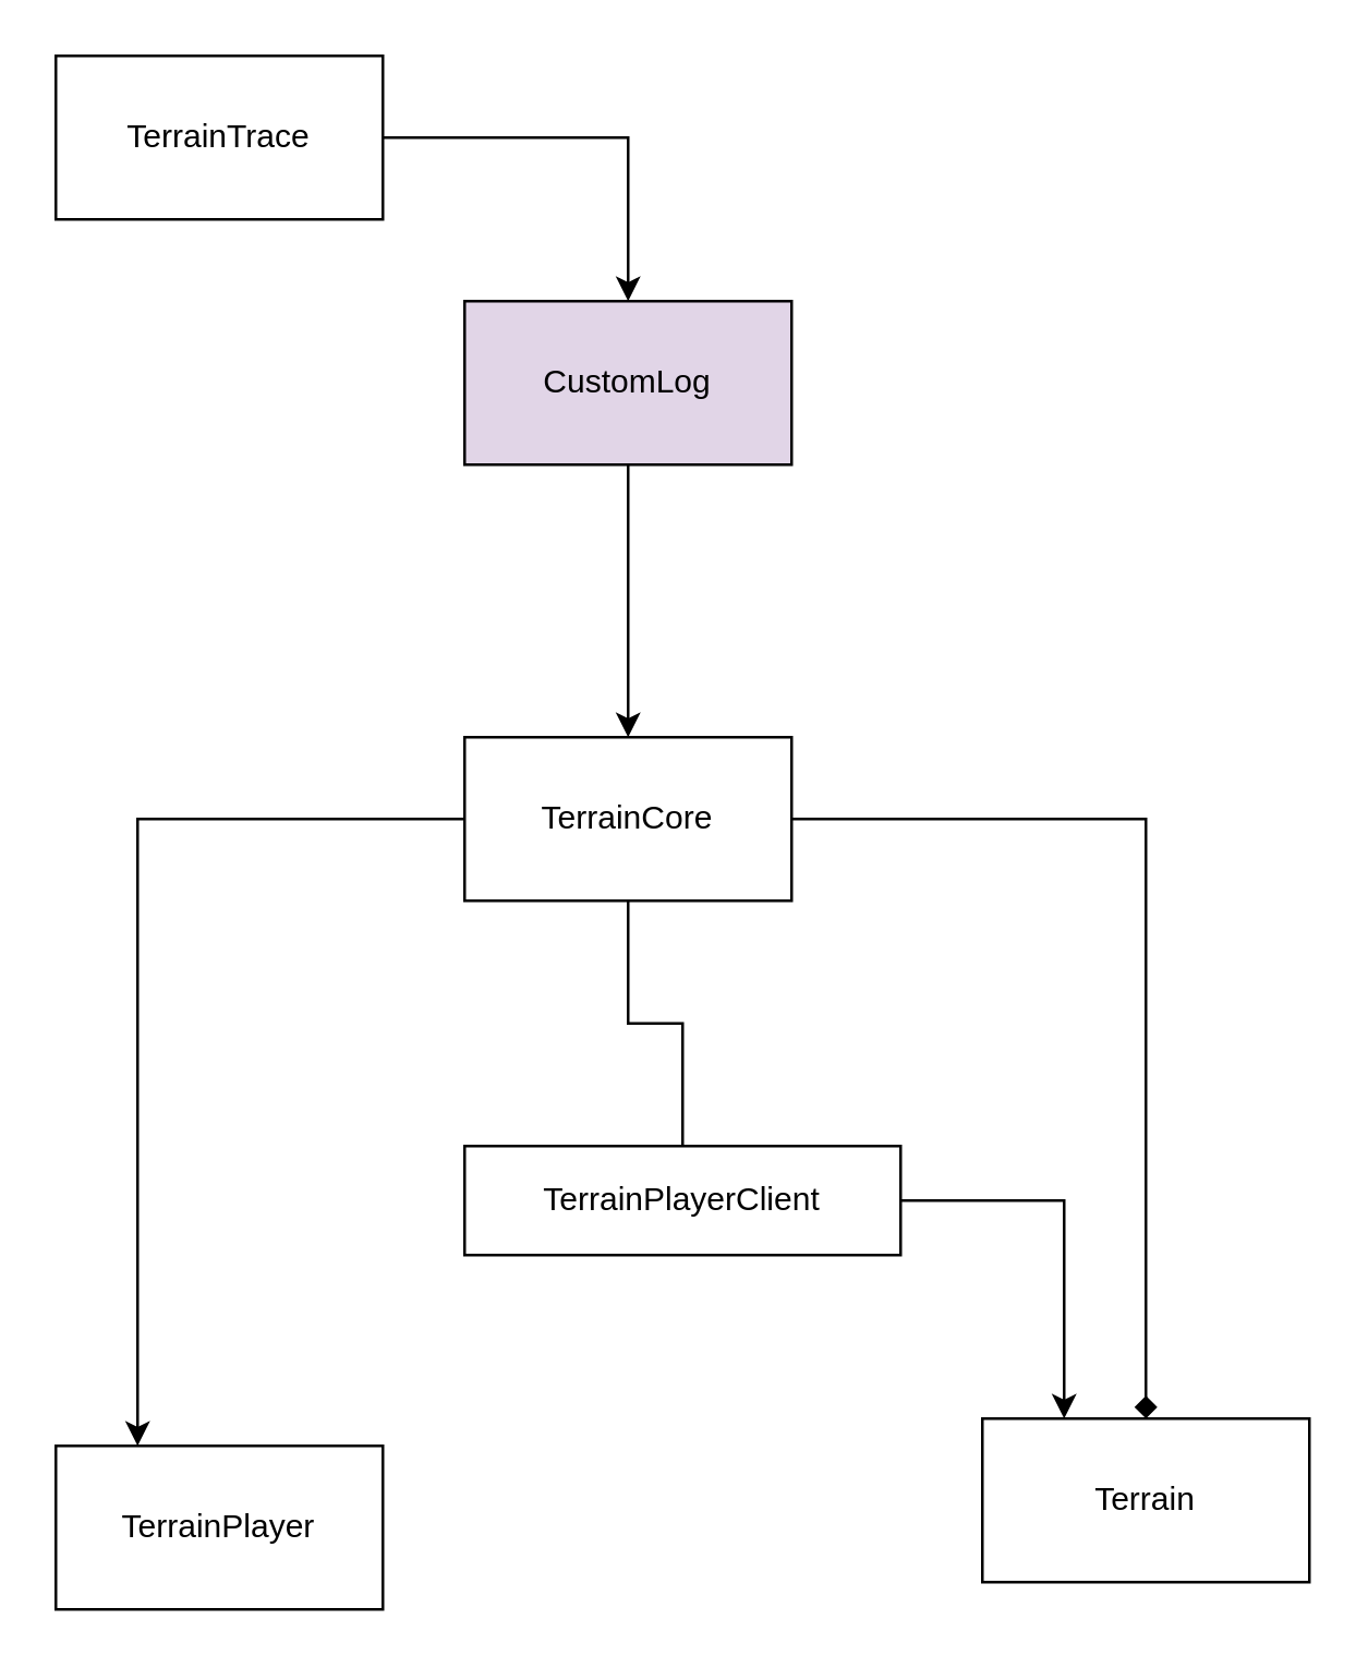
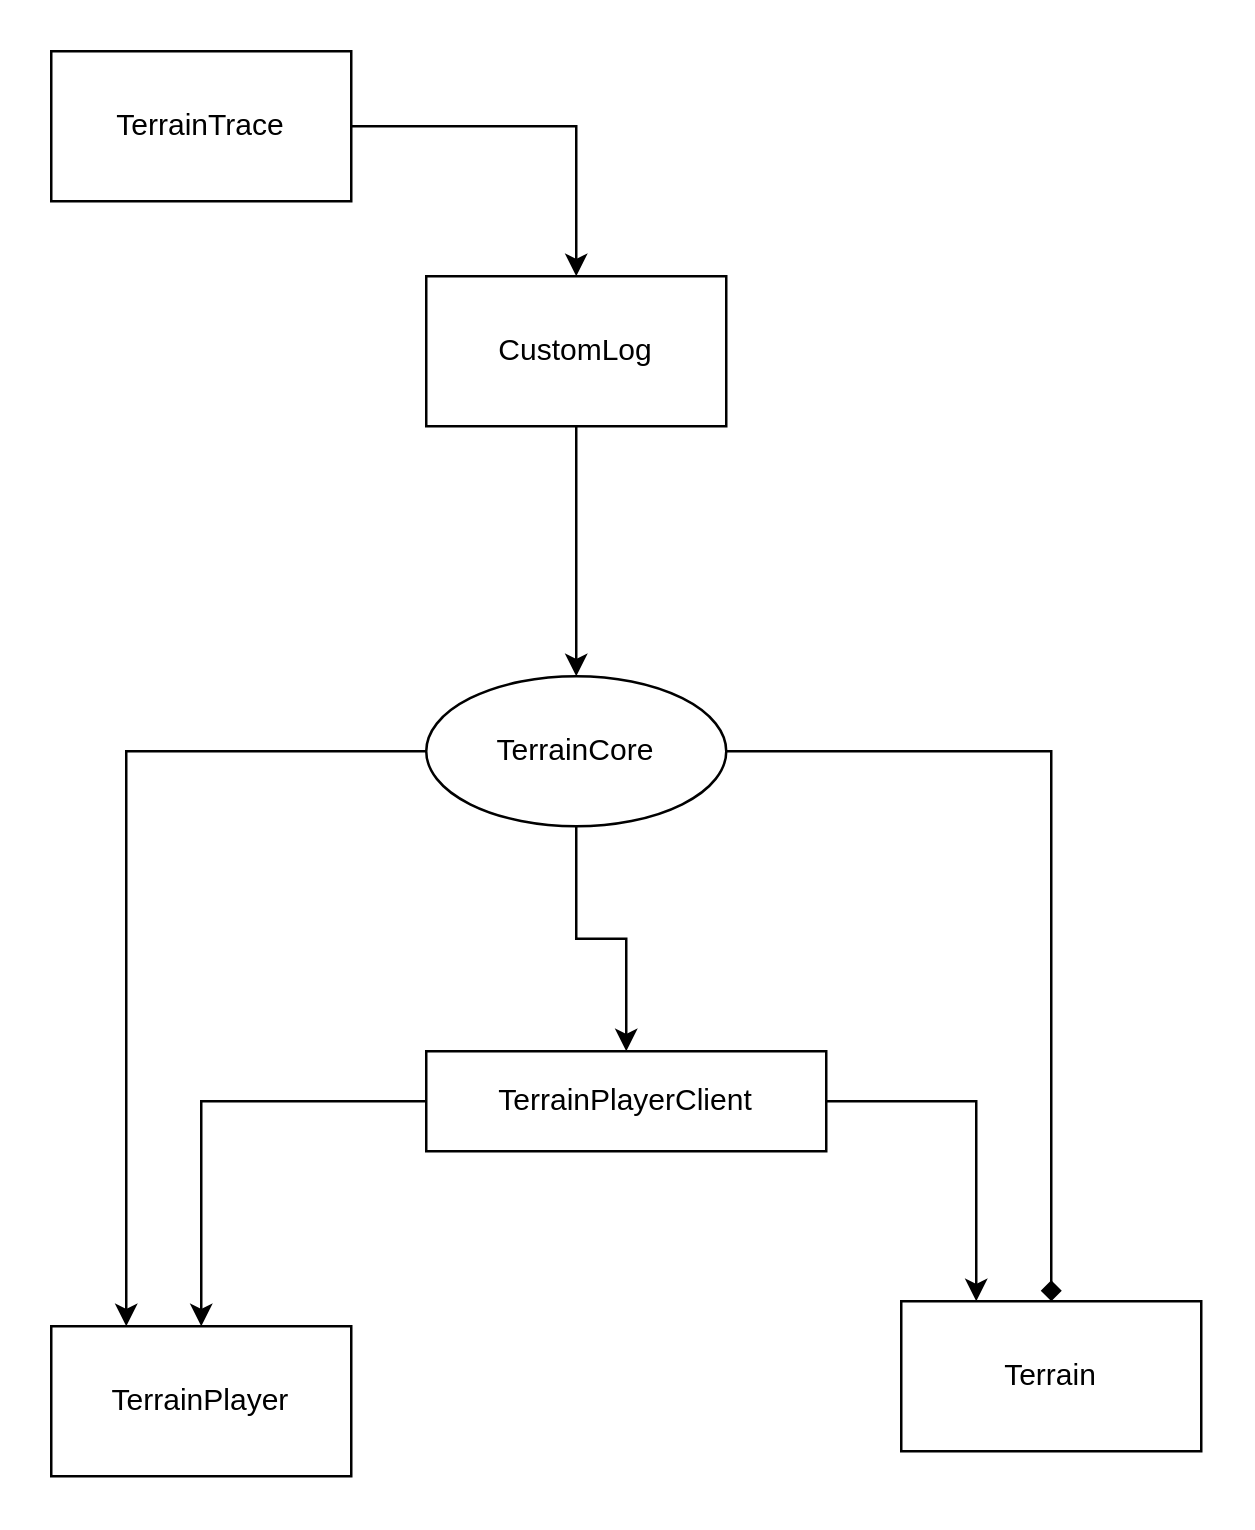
  <mxCell id="0" />
  <mxCell id="1" parent="0" />
- <mxCell id="2" style="edgeStyle=orthogonalEdgeStyle;rounded=0;orthogonalLoop=1;jettySize=auto;html=1;endArrow=none;" edge="1" parent="1" source="5" target="8"><mxGeometry relative="1" as="geometry" /></mxCell>
+ <mxCell id="2" style="edgeStyle=orthogonalEdgeStyle;rounded=0;orthogonalLoop=1;jettySize=auto;html=1;" edge="1" parent="1" source="5" target="8"><mxGeometry relative="1" as="geometry" /></mxCell>
  <mxCell id="3" style="edgeStyle=orthogonalEdgeStyle;rounded=0;orthogonalLoop=1;jettySize=auto;html=1;endArrow=diamond;" edge="1" parent="1" source="5" target="10"><mxGeometry relative="1" as="geometry" /></mxCell>
  <mxCell id="4" style="edgeStyle=orthogonalEdgeStyle;rounded=0;orthogonalLoop=1;jettySize=auto;html=1;entryX=0.25;entryY=0;entryDx=0;entryDy=0;" edge="1" parent="1" source="5" target="9"><mxGeometry relative="1" as="geometry" /></mxCell>
- <mxCell id="5" value="TerrainCore" style="rounded=0;whiteSpace=wrap;html=1;" vertex="1" parent="1"><mxGeometry x="170" y="270" width="120" height="60" as="geometry" /></mxCell>
+ <mxCell id="5" value="TerrainCore" style="ellipse;whiteSpace=wrap;html=1;" vertex="1" parent="1"><mxGeometry x="170" y="270" width="120" height="60" as="geometry" /></mxCell>
+ <mxCell id="6" style="edgeStyle=orthogonalEdgeStyle;rounded=0;orthogonalLoop=1;jettySize=auto;html=1;" edge="1" parent="1" source="8" target="9"><mxGeometry relative="1" as="geometry" /></mxCell>
  <mxCell id="7" style="edgeStyle=orthogonalEdgeStyle;rounded=0;orthogonalLoop=1;jettySize=auto;html=1;entryX=0.25;entryY=0;entryDx=0;entryDy=0;" edge="1" parent="1" source="8" target="10"><mxGeometry relative="1" as="geometry" /></mxCell>
  <mxCell id="8" value="TerrainPlayerClient" style="rounded=0;whiteSpace=wrap;html=1;" vertex="1" parent="1"><mxGeometry x="170" y="420" width="160" height="40" as="geometry" /></mxCell>
  <mxCell id="9" value="TerrainPlayer" style="rounded=0;whiteSpace=wrap;html=1;" vertex="1" parent="1"><mxGeometry x="20" y="530" width="120" height="60" as="geometry" /></mxCell>
  <mxCell id="10" value="Terrain" style="rounded=0;whiteSpace=wrap;html=1;" vertex="1" parent="1"><mxGeometry x="360" y="520" width="120" height="60" as="geometry" /></mxCell>
  <mxCell id="11" style="edgeStyle=orthogonalEdgeStyle;rounded=0;orthogonalLoop=1;jettySize=auto;html=1;entryX=0.5;entryY=0;entryDx=0;entryDy=0;" edge="1" parent="1" source="12" target="5"><mxGeometry relative="1" as="geometry" /></mxCell>
- <mxCell id="12" value="CustomLog" style="rounded=0;whiteSpace=wrap;html=1;fillColor=#e1d5e7;" vertex="1" parent="1"><mxGeometry x="170" width="120" height="60" as="geometry" y="110" /></mxCell>
+ <mxCell id="12" value="CustomLog" style="rounded=0;whiteSpace=wrap;html=1;" vertex="1" parent="1"><mxGeometry x="170" width="120" height="60" as="geometry" y="110" /></mxCell>
  <mxCell id="13" style="edgeStyle=orthogonalEdgeStyle;rounded=0;orthogonalLoop=1;jettySize=auto;html=1;" edge="1" parent="1" source="14" target="12"><mxGeometry relative="1" as="geometry" /></mxCell>
  <mxCell id="14" value="TerrainTrace" style="rounded=0;whiteSpace=wrap;html=1;" vertex="1" parent="1"><mxGeometry x="20" y="20" width="120" height="60" as="geometry" /></mxCell>
